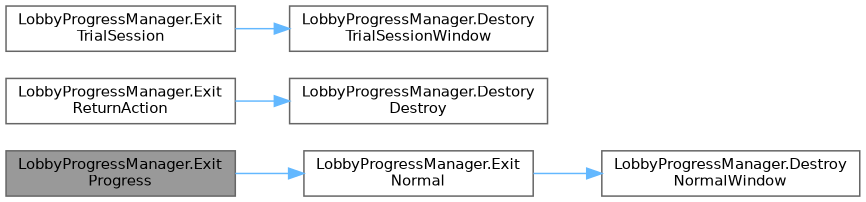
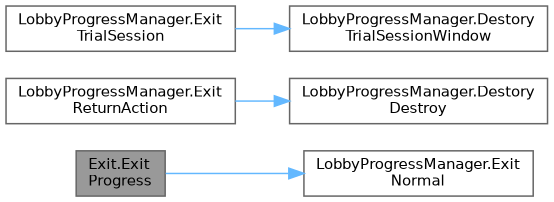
  digraph {
    rankdir=LR
    node [color=grey40 fillcolor=white fontname=Helvetica fontsize=10 shape=box style=filled]
    edge [color=steelblue1 fontname=Helvetica fontsize=10 labelfontname=Helvetica labelfontsize=10 style=solid]
-   n1 [color=gray40 fillcolor=grey60 fontcolor=black height=0.2 label="LobbyProgressManager.Exit\lProgress" width=0.4]
+   n1 [color=gray40 fillcolor=grey60 fontcolor=black height=0.2 label="Exit.Exit\lProgress" width=0.4]
    n2 [height=0.2 label="LobbyProgressManager.Exit\lNormal" width=0.4]
-   n3 [height=0.2 label="LobbyProgressManager.Destroy\lNormalWindow" width=0.4]
    n4 [height=0.2 label="LobbyProgressManager.Exit\lReturnAction" width=0.4]
    n5 [height=0.2 label="LobbyProgressManager.Destory\lDestroy" width=0.4]
    n6 [height=0.2 label="LobbyProgressManager.Exit\lTrialSession" width=0.4]
    n7 [height=0.2 label="LobbyProgressManager.Destory\lTrialSessionWindow" width=0.4]
    n1 -> n2
-   n2 -> n3
    n4 -> n5
    n6 -> n7
  }
